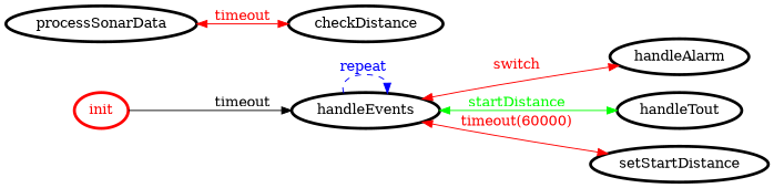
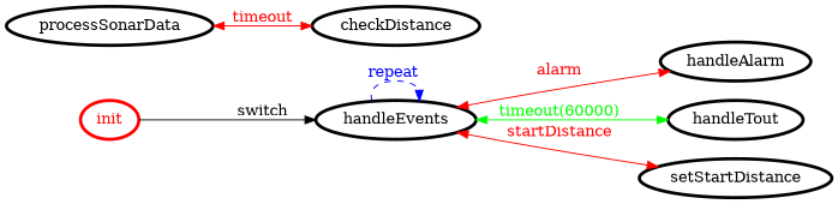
  digraph {
    rankdir=LR
    node [color=black fontcolor=black penwidth=3]
    edge [color=red fontcolor=red dir=both]
    init [color=red fontcolor=red]
    handleEvents
    handleAlarm
    handleTout
    setStartDistance
    processSonarData
    checkDistance
-   init -> handleEvents [color=black fontcolor=black label=timeout dir=""]
+   init -> handleEvents [color=black fontcolor=black label=switch dir=""]
    handleEvents -> handleEvents [color=blue fontcolor=blue label="repeat " style=dashed dir=""]
-   handleEvents -> handleAlarm [label=switch]
-   handleEvents -> handleTout [color=green fontcolor=green label=startDistance]
-   handleEvents -> setStartDistance [label="timeout(60000)"]
+   handleEvents -> handleAlarm [label=alarm]
+   handleEvents -> handleTout [color=green fontcolor=green label="timeout(60000)"]
+   handleEvents -> setStartDistance [label=startDistance]
    processSonarData -> checkDistance [label=timeout]
  }
